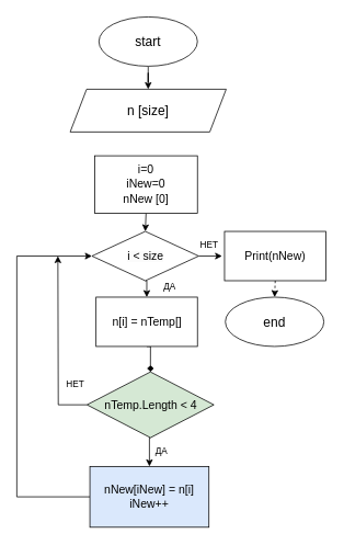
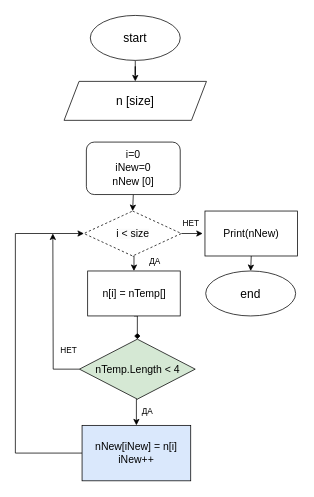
  <mxCell id="0" />
  <mxCell id="1" parent="0" />
  <mxCell id="2" value="" style="edgeStyle=orthogonalEdgeStyle;rounded=0;orthogonalLoop=1;jettySize=auto;html=1;" edge="1" parent="1" source="3" target="4"><mxGeometry relative="1" as="geometry" /></mxCell>
  <mxCell id="3" value="start" style="ellipse;whiteSpace=wrap;html=1;fontSize=16;" vertex="1" parent="1"><mxGeometry x="120" y="20" width="120" height="60" as="geometry" /></mxCell>
  <mxCell id="4" value="n [size]" style="shape=parallelogram;perimeter=parallelogramPerimeter;whiteSpace=wrap;html=1;fixedSize=1;fontSize=16;" vertex="1" parent="1"><mxGeometry x="85" y="108" width="190" height="52" as="geometry" /></mxCell>
  <mxCell id="5" style="edgeStyle=orthogonalEdgeStyle;rounded=0;orthogonalLoop=1;jettySize=auto;html=1;exitX=0.5;exitY=1;exitDx=0;exitDy=0;entryX=0.5;entryY=0;entryDx=0;entryDy=0;" edge="1" parent="1" source="7" target="11"><mxGeometry relative="1" as="geometry" /></mxCell>
  <mxCell id="6" style="edgeStyle=orthogonalEdgeStyle;rounded=0;orthogonalLoop=1;jettySize=auto;html=1;exitX=1;exitY=0.5;exitDx=0;exitDy=0;" edge="1" parent="1" source="7"><mxGeometry relative="1" as="geometry"><mxPoint x="270" y="311" as="targetPoint" /></mxGeometry></mxCell>
- <mxCell id="7" value="&lt;span style=&quot;color: rgb(0, 0, 0); font-family: Helvetica; font-style: normal; font-variant-ligatures: normal; font-variant-caps: normal; font-weight: 400; letter-spacing: normal; orphans: 2; text-align: center; text-indent: 0px; text-transform: none; widows: 2; word-spacing: 0px; -webkit-text-stroke-width: 0px; background-color: rgb(251, 251, 251); text-decoration-thickness: initial; text-decoration-style: initial; text-decoration-color: initial; float: none; display: inline !important;&quot;&gt;&lt;font style=&quot;font-size: 14px;&quot;&gt;i &amp;lt; size&lt;/font&gt;&lt;/span&gt;" style="rhombus;whiteSpace=wrap;html=1;" vertex="1" parent="1"><mxGeometry x="111.5" y="281" width="130" height="60" as="geometry" /></mxCell>
+ <mxCell id="7" value="&lt;span style=&quot;color: rgb(0, 0, 0); font-family: Helvetica; font-style: normal; font-variant-ligatures: normal; font-variant-caps: normal; font-weight: 400; letter-spacing: normal; orphans: 2; text-align: center; text-indent: 0px; text-transform: none; widows: 2; word-spacing: 0px; -webkit-text-stroke-width: 0px; background-color: rgb(251, 251, 251); text-decoration-thickness: initial; text-decoration-style: initial; text-decoration-color: initial; float: none; display: inline !important;&quot;&gt;&lt;font style=&quot;font-size: 14px;&quot;&gt;i &amp;lt; size&lt;/font&gt;&lt;/span&gt;" style="rhombus;whiteSpace=wrap;html=1;dashed=1;" vertex="1" parent="1"><mxGeometry x="111.5" y="281" width="130" height="60" as="geometry" /></mxCell>
  <mxCell id="8" style="edgeStyle=orthogonalEdgeStyle;rounded=0;orthogonalLoop=1;jettySize=auto;html=1;exitX=0;exitY=0.5;exitDx=0;exitDy=0;entryX=0;entryY=0.5;entryDx=0;entryDy=0;" edge="1" parent="1" source="9" target="7"><mxGeometry relative="1" as="geometry"><Array as="points"><mxPoint x="20" y="604" /><mxPoint x="20" y="311" /></Array></mxGeometry></mxCell>
  <mxCell id="9" value="&lt;font style=&quot;font-size: 14px;&quot;&gt;nNew[iNew] = n[i]&lt;br&gt;iNew++&lt;/font&gt;" style="rounded=0;whiteSpace=wrap;html=1;fillColor=#dae8fc;" vertex="1" parent="1"><mxGeometry x="109" y="567" width="145" height="74" as="geometry" /></mxCell>
  <mxCell id="10" style="edgeStyle=orthogonalEdgeStyle;rounded=0;orthogonalLoop=1;jettySize=auto;html=1;exitX=0.5;exitY=1;exitDx=0;exitDy=0;entryX=0.5;entryY=0;entryDx=0;entryDy=0;endArrow=diamond;" edge="1" parent="1" source="11" target="16"><mxGeometry relative="1" as="geometry" /></mxCell>
  <mxCell id="11" value="&lt;font style=&quot;font-size: 14px;&quot;&gt;n[i] = nTemp[]&lt;/font&gt;" style="rounded=0;whiteSpace=wrap;html=1;" vertex="1" parent="1"><mxGeometry x="116.5" y="361" width="123.5" height="60" as="geometry" /></mxCell>
  <mxCell id="12" style="edgeStyle=orthogonalEdgeStyle;rounded=0;orthogonalLoop=1;jettySize=auto;html=1;exitX=0.5;exitY=1;exitDx=0;exitDy=0;entryX=0.5;entryY=0;entryDx=0;entryDy=0;" edge="1" parent="1" source="16" target="9"><mxGeometry relative="1" as="geometry" /></mxCell>
  <mxCell id="13" value="ДА" style="edgeLabel;html=1;align=center;verticalAlign=middle;resizable=0;points=[];" vertex="1" connectable="0" parent="12"><mxGeometry x="-0.056" y="5" relative="1" as="geometry"><mxPoint x="9" as="offset" /></mxGeometry></mxCell>
  <mxCell id="14" style="edgeStyle=orthogonalEdgeStyle;rounded=0;orthogonalLoop=1;jettySize=auto;html=1;exitX=0;exitY=0.5;exitDx=0;exitDy=0;" edge="1" parent="1" source="16"><mxGeometry relative="1" as="geometry"><mxPoint x="70" y="311" as="targetPoint" /></mxGeometry></mxCell>
  <mxCell id="15" value="НЕТ" style="edgeLabel;html=1;align=center;verticalAlign=middle;resizable=0;points=[];" vertex="1" connectable="0" parent="14"><mxGeometry x="0.186" y="-1" relative="1" as="geometry"><mxPoint x="19" y="68" as="offset" /></mxGeometry></mxCell>
  <mxCell id="16" value="&lt;font style=&quot;font-size: 14px;&quot;&gt;nTemp.Length &amp;lt; 4&lt;/font&gt;" style="rhombus;whiteSpace=wrap;html=1;fillColor=#d5e8d4;" vertex="1" parent="1"><mxGeometry x="105.5" y="452" width="154.5" height="80" as="geometry" /></mxCell>
  <mxCell id="17" style="edgeStyle=orthogonalEdgeStyle;rounded=0;orthogonalLoop=1;jettySize=auto;html=1;exitX=0.5;exitY=1;exitDx=0;exitDy=0;entryX=0.5;entryY=0;entryDx=0;entryDy=0;" edge="1" parent="1" source="18" target="7"><mxGeometry relative="1" as="geometry" /></mxCell>
- <mxCell id="18" value="&lt;font style=&quot;font-size: 14px;&quot;&gt;i=0&lt;br style=&quot;border-color: var(--border-color);&quot;&gt;iNew=0&lt;br&gt;nNew [0]&lt;/font&gt;&lt;span style=&quot;font-size: 16px;&quot;&gt;&lt;br&gt;&lt;/span&gt;" style="rounded=0;whiteSpace=wrap;html=1;" vertex="1" parent="1"><mxGeometry x="114.75" y="189" width="125.25" height="70" as="geometry" /></mxCell>
- <mxCell id="19" style="edgeStyle=orthogonalEdgeStyle;rounded=0;orthogonalLoop=1;jettySize=auto;html=1;exitX=0.5;exitY=1;exitDx=0;exitDy=0;entryX=0.5;entryY=0;entryDx=0;entryDy=0;dashed=1;" edge="1" parent="1" source="20" target="21"><mxGeometry relative="1" as="geometry" /></mxCell>
+ <mxCell id="18" value="&lt;font style=&quot;font-size: 14px;&quot;&gt;i=0&lt;br style=&quot;border-color: var(--border-color);&quot;&gt;iNew=0&lt;br&gt;nNew [0]&lt;/font&gt;&lt;span style=&quot;font-size: 16px;&quot;&gt;&lt;br&gt;&lt;/span&gt;" style="whiteSpace=wrap;html=1;rounded=1;" vertex="1" parent="1"><mxGeometry x="114.75" y="189" width="125.25" height="70" as="geometry" /></mxCell>
+ <mxCell id="19" style="edgeStyle=orthogonalEdgeStyle;rounded=0;orthogonalLoop=1;jettySize=auto;html=1;exitX=0.5;exitY=1;exitDx=0;exitDy=0;entryX=0.5;entryY=0;entryDx=0;entryDy=0;" edge="1" parent="1" source="20" target="21"><mxGeometry relative="1" as="geometry" /></mxCell>
  <mxCell id="20" value="&lt;font style=&quot;font-size: 14px;&quot;&gt;Print(nNew)&lt;/font&gt;" style="rounded=0;whiteSpace=wrap;html=1;" vertex="1" parent="1"><mxGeometry x="273" y="281" width="123.5" height="60" as="geometry" /></mxCell>
  <mxCell id="21" value="end" style="ellipse;whiteSpace=wrap;html=1;fontSize=16;" vertex="1" parent="1"><mxGeometry x="274" y="361" width="120" height="60" as="geometry" /></mxCell>
  <mxCell id="22" value="ДА" style="edgeLabel;html=1;align=center;verticalAlign=middle;resizable=0;points=[];" vertex="1" connectable="0" parent="1"><mxGeometry x="205.5" y="347.75" as="geometry" /></mxCell>
  <mxCell id="23" value="НЕТ" style="edgeLabel;html=1;align=center;verticalAlign=middle;resizable=0;points=[];" vertex="1" connectable="0" parent="1"><mxGeometry x="130.003" y="418.998" as="geometry"><mxPoint x="123" y="-121" as="offset" /></mxGeometry></mxCell>
